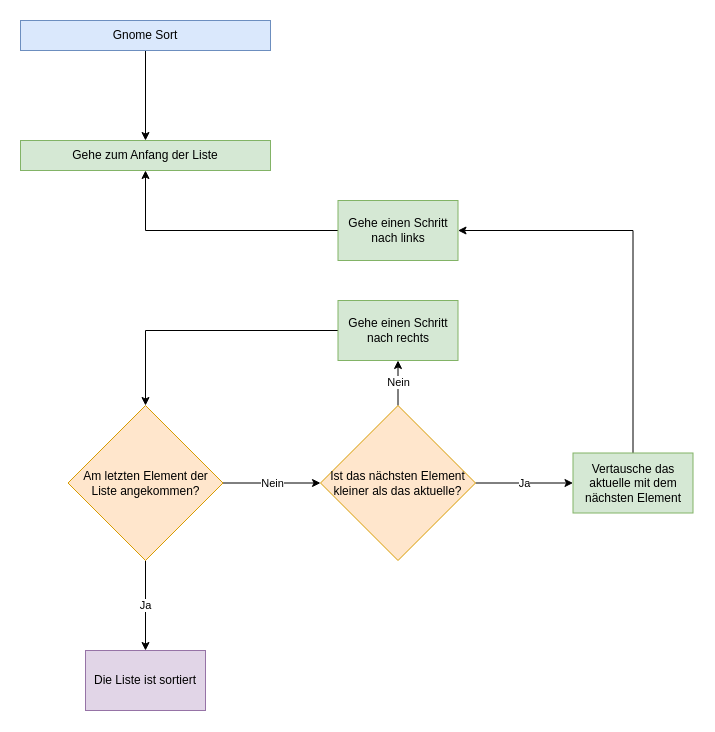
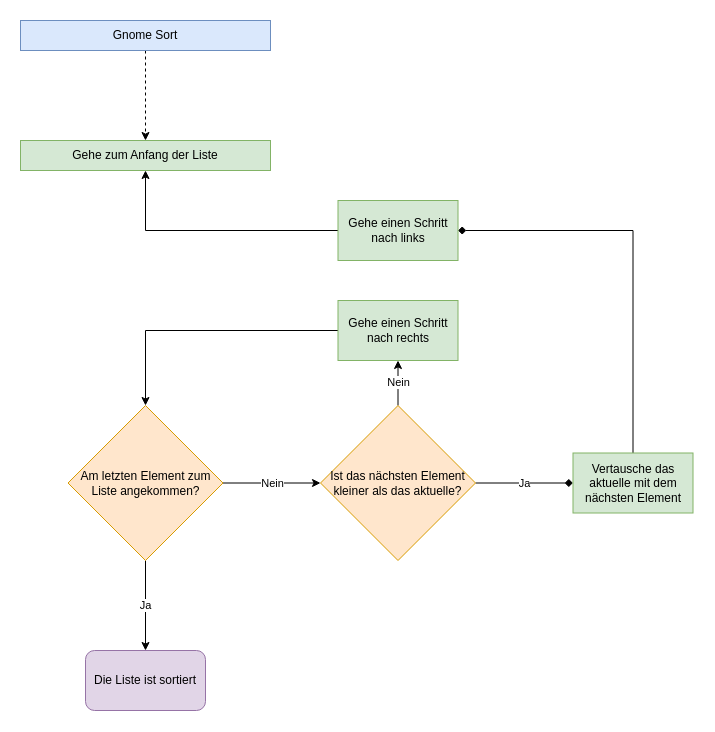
  <mxCell id="0" />
  <mxCell id="1" parent="0" />
- <mxCell id="2" value="" style="edgeStyle=orthogonalEdgeStyle;rounded=0;orthogonalLoop=1;jettySize=auto;html=1;" edge="1" parent="1" source="3" target="4"><mxGeometry relative="1" as="geometry" /></mxCell>
+ <mxCell id="2" value="" style="edgeStyle=orthogonalEdgeStyle;rounded=0;orthogonalLoop=1;jettySize=auto;html=1;dashed=1;" edge="1" parent="1" source="3" target="4"><mxGeometry relative="1" as="geometry" /></mxCell>
  <mxCell id="3" value="Gnome Sort" style="rounded=0;whiteSpace=wrap;html=1;fillColor=#dae8fc;strokeColor=#6c8ebf;" vertex="1" parent="1"><mxGeometry x="20" y="20" width="250" height="30" as="geometry" /></mxCell>
  <mxCell id="4" value="Gehe zum Anfang der Liste" style="rounded=0;whiteSpace=wrap;html=1;fillColor=#d5e8d4;strokeColor=#82b366;" vertex="1" parent="1"><mxGeometry x="20" y="140" width="250" height="30" as="geometry" /></mxCell>
  <mxCell id="5" value="Ja" style="edgeStyle=orthogonalEdgeStyle;rounded=0;orthogonalLoop=1;jettySize=auto;html=1;" edge="1" parent="1" source="7" target="8"><mxGeometry relative="1" as="geometry" /></mxCell>
  <mxCell id="6" value="Nein" style="edgeStyle=orthogonalEdgeStyle;rounded=0;orthogonalLoop=1;jettySize=auto;html=1;entryX=0;entryY=0.5;entryDx=0;entryDy=0;" edge="1" parent="1" source="7" target="11"><mxGeometry relative="1" as="geometry"><mxPoint x="320" y="470" as="targetPoint" /></mxGeometry></mxCell>
- <mxCell id="7" value="Am letzten Element der Liste angekommen?" style="rhombus;whiteSpace=wrap;html=1;fillColor=#ffe6cc;strokeColor=#d79b00;" vertex="1" parent="1"><mxGeometry x="67.5" y="405" width="155" height="155" as="geometry" /></mxCell>
- <mxCell id="8" value="Die Liste ist sortiert" style="whiteSpace=wrap;html=1;fillColor=#e1d5e7;strokeColor=#9673a6;" vertex="1" parent="1"><mxGeometry x="85" y="650" width="120" height="60" as="geometry" /></mxCell>
- <mxCell id="9" value="Ja" style="edgeStyle=orthogonalEdgeStyle;rounded=0;orthogonalLoop=1;jettySize=auto;html=1;" edge="1" parent="1" source="11" target="13"><mxGeometry relative="1" as="geometry" /></mxCell>
+ <mxCell id="7" value="Am letzten Element zum Liste angekommen?" style="rhombus;whiteSpace=wrap;html=1;fillColor=#ffe6cc;strokeColor=#d79b00;" vertex="1" parent="1"><mxGeometry x="67.5" y="405" width="155" height="155" as="geometry" /></mxCell>
+ <mxCell id="8" value="Die Liste ist sortiert" style="whiteSpace=wrap;html=1;fillColor=#e1d5e7;strokeColor=#9673a6;rounded=1;" vertex="1" parent="1"><mxGeometry x="85" y="650" width="120" height="60" as="geometry" /></mxCell>
+ <mxCell id="9" value="Ja" style="edgeStyle=orthogonalEdgeStyle;rounded=0;orthogonalLoop=1;jettySize=auto;html=1;endArrow=diamond;" edge="1" parent="1" source="11" target="13"><mxGeometry relative="1" as="geometry" /></mxCell>
  <mxCell id="10" value="Nein" style="edgeStyle=orthogonalEdgeStyle;rounded=0;orthogonalLoop=1;jettySize=auto;html=1;" edge="1" parent="1" source="11" target="15"><mxGeometry relative="1" as="geometry" /></mxCell>
  <mxCell id="11" value="Ist das nächsten Element kleiner als das aktuelle?" style="rhombus;whiteSpace=wrap;html=1;fillColor=#ffe6cc;strokeColor=#d79b00;" vertex="1" parent="1"><mxGeometry x="320" y="405" width="155" height="155" as="geometry" /></mxCell>
- <mxCell id="12" value="" style="edgeStyle=orthogonalEdgeStyle;rounded=0;orthogonalLoop=1;jettySize=auto;html=1;" edge="1" parent="1" source="13" target="17"><mxGeometry relative="1" as="geometry"><Array as="points"><mxPoint x="633" y="230" /></Array></mxGeometry></mxCell>
+ <mxCell id="12" value="" style="edgeStyle=orthogonalEdgeStyle;rounded=0;orthogonalLoop=1;jettySize=auto;html=1;endArrow=diamond;" edge="1" parent="1" source="13" target="17"><mxGeometry relative="1" as="geometry"><Array as="points"><mxPoint x="633" y="230" /></Array></mxGeometry></mxCell>
  <mxCell id="13" value="Vertausche das aktuelle mit dem nächsten Element" style="whiteSpace=wrap;html=1;fillColor=#d5e8d4;strokeColor=#82b366;" vertex="1" parent="1"><mxGeometry x="572.5" y="452.5" width="120" height="60" as="geometry" /></mxCell>
  <mxCell id="14" style="edgeStyle=orthogonalEdgeStyle;rounded=0;orthogonalLoop=1;jettySize=auto;html=1;entryX=0.5;entryY=0;entryDx=0;entryDy=0;" edge="1" parent="1" source="15" target="7"><mxGeometry relative="1" as="geometry" /></mxCell>
  <mxCell id="15" value="Gehe einen Schritt nach rechts" style="rounded=0;whiteSpace=wrap;html=1;fillColor=#d5e8d4;strokeColor=#82b366;" vertex="1" parent="1"><mxGeometry x="337.5" y="300" width="120" height="60" as="geometry" /></mxCell>
  <mxCell id="16" style="edgeStyle=orthogonalEdgeStyle;rounded=0;orthogonalLoop=1;jettySize=auto;html=1;" edge="1" parent="1" source="17" target="4"><mxGeometry relative="1" as="geometry" /></mxCell>
  <mxCell id="17" value="Gehe einen Schritt nach links" style="whiteSpace=wrap;html=1;fillColor=#d5e8d4;strokeColor=#82b366;" vertex="1" parent="1"><mxGeometry x="337.5" y="200" width="120" height="60" as="geometry" /></mxCell>
